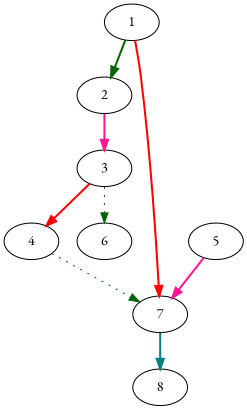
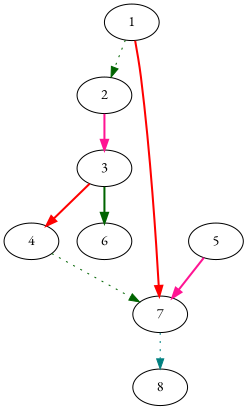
  digraph {
    fontname="EB Garamond"
    node [fontname="EB Garamond"]
    edge [color=darkgreen fontname="EB Garamond" style=bold]
    1
    2
    7
    3
    4
    6
    5
    8
-   1 -> 2
+   1 -> 2 [style=dotted]
    1 -> 7 [color=red]
    2 -> 3 [color=deeppink]
-   7 -> 8 [color=teal]
+   7 -> 8 [color=teal style=dotted]
    3 -> 4 [color=red]
-   3 -> 6 [style=dotted]
+   3 -> 6
    4 -> 7 [style=dotted]
    5 -> 7 [color=deeppink]
  }
